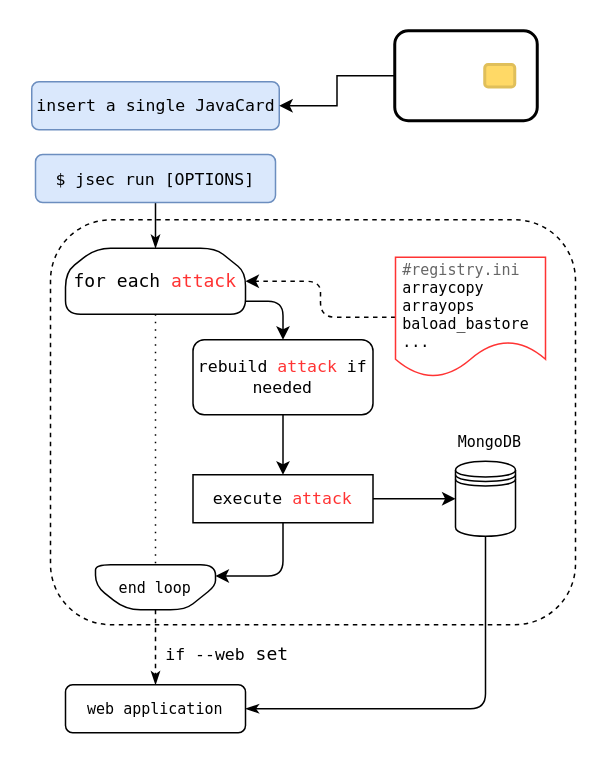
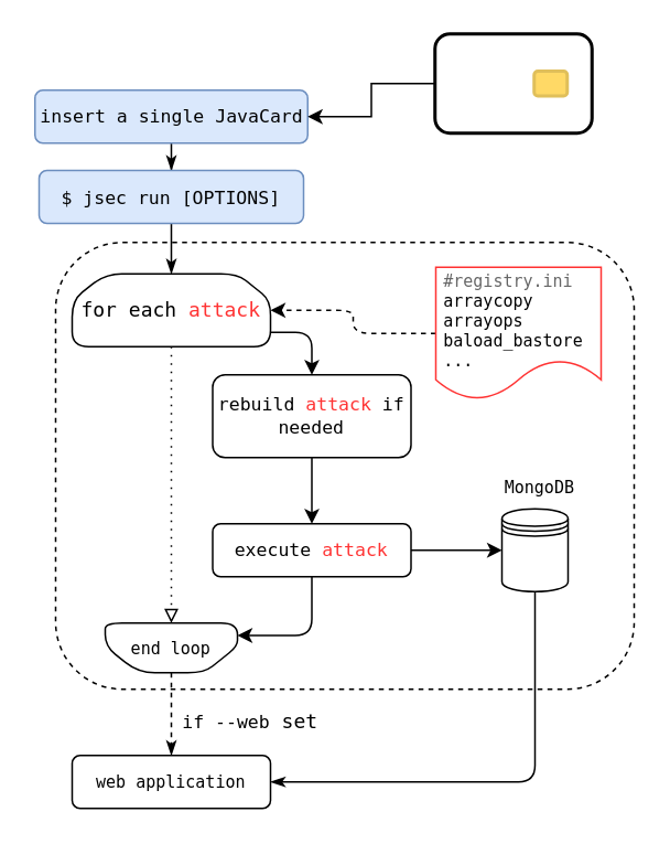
  <mxCell id="0" />
  <mxCell id="1" parent="0" />
  <mxCell id="2" value="" style="rounded=1;whiteSpace=wrap;html=1;fillColor=none;dashed=1;fontFamily=monospace;" vertex="1" parent="1"><mxGeometry x="33" y="146" width="350" height="270" as="geometry" /></mxCell>
  <mxCell id="3" style="edgeStyle=orthogonalEdgeStyle;rounded=0;orthogonalLoop=1;jettySize=auto;html=1;entryX=0.5;entryY=0;entryDx=0;entryDy=0;fontFamily=monospace;fontSize=11;" parent="1" source="4" target="15" edge="1"><mxGeometry relative="1" as="geometry" /></mxCell>
  <mxCell id="4" value="rebuild &lt;font color=&quot;#FF3333&quot;&gt;attack&lt;/font&gt; if needed" style="rounded=1;whiteSpace=wrap;html=1;shadow=0;glass=0;comic=0;strokeColor=#000000;strokeWidth=1;fillColor=#FFFFFF;gradientColor=none;fontFamily=monospace;fontSize=11;flipH=1;" parent="1" vertex="1"><mxGeometry x="128" y="226" width="120" height="50" as="geometry" /></mxCell>
+ <mxCell id="5" style="edgeStyle=orthogonalEdgeStyle;orthogonalLoop=1;jettySize=auto;html=1;entryX=0.5;entryY=0;entryDx=0;entryDy=0;fontFamily=monospace;fontSize=11;rounded=0;endArrow=classicThin;endFill=1;" parent="1" source="13" target="7" edge="1"><mxGeometry relative="1" as="geometry" /></mxCell>
  <mxCell id="6" style="edgeStyle=orthogonalEdgeStyle;rounded=0;orthogonalLoop=1;jettySize=auto;html=1;entryX=0.5;entryY=0;entryDx=0;entryDy=0;endArrow=classicThin;endFill=1;fontFamily=monospace;fontSize=10;" parent="1" source="7" target="22" edge="1"><mxGeometry relative="1" as="geometry" /></mxCell>
  <mxCell id="7" value="&lt;font&gt;$ jsec run [OPTIONS]&lt;/font&gt;" style="rounded=1;whiteSpace=wrap;html=1;shadow=0;glass=0;comic=0;strokeWidth=1;fontFamily=monospace;fontSize=11;align=center;fillColor=#dae8fc;strokeColor=#6c8ebf;flipH=1;" parent="1" vertex="1"><mxGeometry x="23" y="102.5" width="160" height="32" as="geometry" /></mxCell>
  <mxCell id="8" style="edgeStyle=orthogonalEdgeStyle;rounded=1;orthogonalLoop=1;jettySize=auto;html=1;endArrow=classic;endFill=1;fontFamily=monospace;dashed=1;" edge="1" parent="1" source="9" target="22"><mxGeometry relative="1" as="geometry" /></mxCell>
- <mxCell id="9" value="&lt;font color=&quot;#666666&quot;&gt;#registry.ini&lt;/font&gt;&lt;br style=&quot;font-size: 10px&quot;&gt;arraycopy&lt;br style=&quot;font-size: 10px&quot;&gt;arrayops&lt;br style=&quot;font-size: 10px&quot;&gt;baload_bastore&lt;br style=&quot;font-size: 10px&quot;&gt;..." style="shape=document;boundedLbl=1;strokeColor=#FF3333;fillColor=#ffffff;fontFamily=monospace;align=left;labelBorderColor=none;whiteSpace=wrap;textDirection=ltr;verticalAlign=middle;horizontal=1;strokeWidth=1;shadow=0;spacing=0;html=1;fontSize=10;spacingTop=7;spacingLeft=5;" parent="1" vertex="1"><mxGeometry x="263" y="171" width="100" height="80" as="geometry" /></mxCell>
+ <mxCell id="9" value="&lt;font color=&quot;#666666&quot;&gt;#registry.ini&lt;/font&gt;&lt;br style=&quot;font-size: 10px&quot;&gt;arraycopy&lt;br style=&quot;font-size: 10px&quot;&gt;arrayops&lt;br style=&quot;font-size: 10px&quot;&gt;baload_bastore&lt;br style=&quot;font-size: 10px&quot;&gt;..." style="shape=document;boundedLbl=1;strokeColor=#FF3333;fillColor=#ffffff;fontFamily=monospace;align=left;labelBorderColor=none;whiteSpace=wrap;textDirection=ltr;verticalAlign=middle;horizontal=1;strokeWidth=1;shadow=0;spacing=0;html=1;fontSize=10;spacingTop=7;spacingLeft=5;" parent="1" vertex="1"><mxGeometry x="263" y="161" width="100" height="80" as="geometry" /></mxCell>
  <mxCell id="10" value="" style="group;fontFamily=monospace;" parent="1" vertex="1" connectable="0"><mxGeometry x="283" y="20" width="95" height="60" as="geometry" /></mxCell>
  <mxCell id="11" value="" style="rounded=1;whiteSpace=wrap;html=1;shadow=0;glass=0;comic=0;strokeColor=#000000;strokeWidth=2;fillColor=#ffffff;fontFamily=monospace;gradientColor=none;perimeterSpacing=0;" parent="10" vertex="1"><mxGeometry x="-20.5" width="95" height="60" as="geometry" /></mxCell>
  <mxCell id="12" value="" style="rounded=1;whiteSpace=wrap;html=1;shadow=0;glass=0;comic=0;strokeColor=#E0BF5A;strokeWidth=2;fillColor=#FFD966;fontFamily=monospace;" parent="10" vertex="1"><mxGeometry x="39.5" y="22.5" width="20" height="15" as="geometry" /></mxCell>
  <mxCell id="13" value="&lt;div&gt;insert a single JavaCard&lt;/div&gt;" style="rounded=1;whiteSpace=wrap;html=1;shadow=0;glass=0;comic=0;strokeColor=#6c8ebf;strokeWidth=1;fillColor=#dae8fc;fontFamily=monospace;fontSize=11;align=center;flipH=1;" parent="1" vertex="1"><mxGeometry x="20.5" y="54" width="165" height="32" as="geometry" /></mxCell>
  <mxCell id="14" style="edgeStyle=orthogonalEdgeStyle;rounded=1;orthogonalLoop=1;jettySize=auto;html=1;entryX=1;entryY=0.25;entryDx=0;entryDy=0;endArrow=classic;endFill=1;fontFamily=monospace;" edge="1" parent="1" source="15" target="24"><mxGeometry relative="1" as="geometry" /></mxCell>
- <mxCell id="15" value="&lt;font style=&quot;font-size: 11px&quot;&gt;execute &lt;font color=&quot;#FF3333&quot;&gt;attack&lt;/font&gt;&lt;br&gt;&lt;/font&gt;" style="whiteSpace=wrap;html=1;shadow=0;glass=0;comic=0;strokeColor=#000000;strokeWidth=1;fillColor=#FFFFFF;gradientColor=none;fontFamily=monospace;flipH=1;rounded=0;" parent="1" vertex="1"><mxGeometry x="128" y="316" width="120" height="32" as="geometry" /></mxCell>
+ <mxCell id="15" value="&lt;font style=&quot;font-size: 11px&quot;&gt;execute &lt;font color=&quot;#FF3333&quot;&gt;attack&lt;/font&gt;&lt;br&gt;&lt;/font&gt;" style="rounded=1;whiteSpace=wrap;html=1;shadow=0;glass=0;comic=0;strokeColor=#000000;strokeWidth=1;fillColor=#FFFFFF;gradientColor=none;fontFamily=monospace;flipH=1;" parent="1" vertex="1"><mxGeometry x="128" y="316" width="120" height="32" as="geometry" /></mxCell>
  <mxCell id="16" style="edgeStyle=orthogonalEdgeStyle;rounded=1;orthogonalLoop=1;jettySize=auto;html=1;endArrow=classicThin;endFill=1;fontFamily=monospace;fontSize=10;entryX=1;entryY=0.5;entryDx=0;entryDy=0;exitX=0.5;exitY=1;exitDx=0;exitDy=0;" parent="1" source="17" target="25" edge="1"><mxGeometry relative="1" as="geometry"><mxPoint x="283" y="466" as="targetPoint" /><Array as="points"><mxPoint x="323" y="472" /></Array></mxGeometry></mxCell>
  <mxCell id="17" value="" style="shape=datastore;whiteSpace=wrap;html=1;rounded=1;shadow=0;glass=0;comic=0;strokeColor=#000000;strokeWidth=1;fillColor=#FFFFFF;gradientColor=none;fontFamily=monospace;fontSize=11;align=left;" parent="1" vertex="1"><mxGeometry x="303" y="307" width="40" height="50" as="geometry" /></mxCell>
  <mxCell id="18" style="edgeStyle=orthogonalEdgeStyle;rounded=0;orthogonalLoop=1;jettySize=auto;html=1;fontFamily=monospace;fontSize=11;" parent="1" source="15" target="17" edge="1"><mxGeometry relative="1" as="geometry" /></mxCell>
  <mxCell id="19" value="MongoDB" style="text;html=1;resizable=0;points=[];autosize=1;align=left;verticalAlign=top;spacingTop=-4;fontSize=10;fontFamily=monospace;" parent="1" vertex="1"><mxGeometry x="303" y="286" width="70" height="10" as="geometry" /></mxCell>
- <mxCell id="20" style="edgeStyle=orthogonalEdgeStyle;rounded=0;orthogonalLoop=1;jettySize=auto;html=1;dashed=1;endArrow=none;endFill=0;dashPattern=1 4;fontFamily=monospace;" edge="1" parent="1" source="22" target="24"><mxGeometry relative="1" as="geometry" /></mxCell>
+ <mxCell id="20" style="edgeStyle=orthogonalEdgeStyle;rounded=0;orthogonalLoop=1;jettySize=auto;html=1;dashed=1;endArrow=block;endFill=0;dashPattern=1 4;fontFamily=monospace;" edge="1" parent="1" source="22" target="24"><mxGeometry relative="1" as="geometry" /></mxCell>
  <mxCell id="21" style="edgeStyle=orthogonalEdgeStyle;rounded=1;orthogonalLoop=1;jettySize=auto;html=1;entryX=0.5;entryY=0;entryDx=0;entryDy=0;endArrow=classic;endFill=1;exitX=-0.002;exitY=0.803;exitDx=0;exitDy=0;exitPerimeter=0;fontFamily=monospace;" edge="1" parent="1" source="22" target="4"><mxGeometry relative="1" as="geometry" /></mxCell>
  <mxCell id="22" value="&lt;p style=&quot;line-height: 100%&quot;&gt;&lt;font style=&quot;font-size: 12px&quot;&gt;for each &lt;font color=&quot;#FF3333&quot;&gt;attack&lt;/font&gt;&lt;/font&gt;&lt;/p&gt;" style="shape=loopLimit;whiteSpace=wrap;html=1;shadow=0;strokeWidth=1;fontFamily=monospace;fontSize=10;align=center;flipH=1;rounded=1;" parent="1" vertex="1"><mxGeometry x="43" y="165" width="120" height="44" as="geometry" /></mxCell>
  <mxCell id="23" style="edgeStyle=orthogonalEdgeStyle;rounded=0;orthogonalLoop=1;jettySize=auto;html=1;entryX=0.5;entryY=0;entryDx=0;entryDy=0;endArrow=classicThin;endFill=1;fontFamily=monospace;fontSize=10;dashed=1;" parent="1" source="24" target="25" edge="1"><mxGeometry relative="1" as="geometry" /></mxCell>
  <mxCell id="24" value="end loop" style="shape=loopLimit;whiteSpace=wrap;html=1;shadow=0;strokeWidth=1;fontFamily=monospace;fontSize=10;align=center;flipV=1;flipH=1;rounded=1;" parent="1" vertex="1"><mxGeometry x="63" y="376" width="80" height="30" as="geometry" /></mxCell>
  <mxCell id="25" value="web application" style="rounded=1;whiteSpace=wrap;html=1;shadow=0;strokeWidth=1;fontFamily=monospace;fontSize=10;align=center;" parent="1" vertex="1"><mxGeometry x="43" y="456" width="120" height="32" as="geometry" /></mxCell>
  <mxCell id="26" style="edgeStyle=orthogonalEdgeStyle;rounded=0;orthogonalLoop=1;jettySize=auto;html=1;entryX=1;entryY=0.5;entryDx=0;entryDy=0;fontFamily=monospace;" edge="1" parent="1" source="11" target="13"><mxGeometry relative="1" as="geometry" /></mxCell>
  <mxCell id="27" value="&lt;font style=&quot;font-size: 11px&quot;&gt;if --web&lt;/font&gt; set" style="text;html=1;resizable=0;points=[];autosize=1;align=left;verticalAlign=top;spacingTop=-4;fontFamily=monospace;" vertex="1" parent="1"><mxGeometry x="108" y="426" width="90" height="20" as="geometry" /></mxCell>
